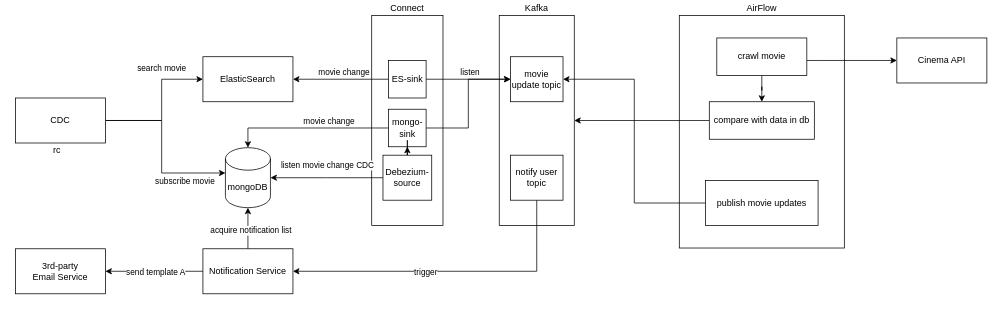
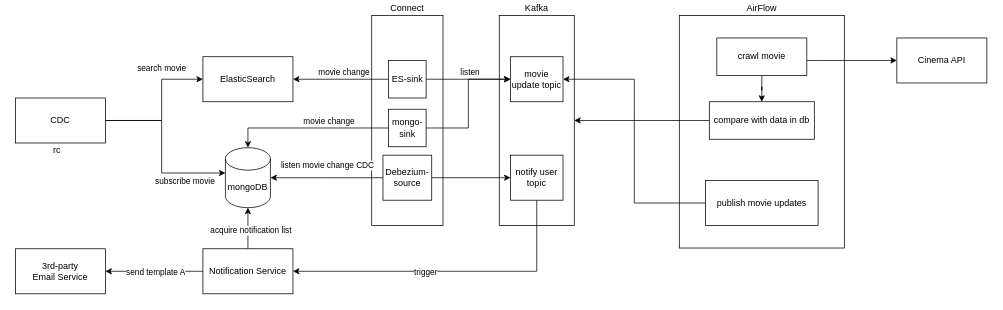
  <mxCell id="0" />
  <mxCell id="1" parent="0" />
  <mxCell id="2" value="AirFlow" style="rounded=0;whiteSpace=wrap;html=1;labelPosition=center;verticalLabelPosition=top;align=center;verticalAlign=bottom;" parent="1" vertex="1"><mxGeometry x="905" y="20" width="220" height="310" as="geometry" /></mxCell>
  <mxCell id="3" value="Kafka" style="rounded=0;whiteSpace=wrap;html=1;labelPosition=center;verticalLabelPosition=top;align=center;verticalAlign=bottom;" parent="1" vertex="1"><mxGeometry x="665" y="20" width="100" height="280" as="geometry" /></mxCell>
  <mxCell id="4" style="edgeStyle=orthogonalEdgeStyle;rounded=0;orthogonalLoop=1;jettySize=auto;html=1;entryX=0;entryY=0.5;entryDx=0;entryDy=0;" parent="1" source="6" target="8" edge="1"><mxGeometry relative="1" as="geometry"><Array as="points"><mxPoint x="1095" y="80" /><mxPoint x="1095" y="80" /></Array></mxGeometry></mxCell>
  <mxCell id="5" style="edgeStyle=orthogonalEdgeStyle;rounded=0;orthogonalLoop=1;jettySize=auto;html=1;" edge="1" parent="1" source="6" target="41"><mxGeometry relative="1" as="geometry" /></mxCell>
  <mxCell id="6" value="crawl movie" style="rounded=0;whiteSpace=wrap;html=1;labelPosition=center;verticalLabelPosition=middle;align=center;verticalAlign=middle;" parent="1" vertex="1"><mxGeometry x="955" y="50" width="120" height="50" as="geometry" /></mxCell>
  <mxCell id="7" value="ElasticSearch" style="rounded=0;whiteSpace=wrap;html=1;" parent="1" vertex="1"><mxGeometry x="270" y="75" width="120" height="60" as="geometry" /></mxCell>
  <mxCell id="8" value="Cinema API" style="rounded=0;whiteSpace=wrap;html=1;" parent="1" vertex="1"><mxGeometry x="1195" y="50" width="120" height="60" as="geometry" /></mxCell>
  <mxCell id="9" style="edgeStyle=orthogonalEdgeStyle;rounded=0;orthogonalLoop=1;jettySize=auto;html=1;" parent="1" source="13" target="30" edge="1"><mxGeometry relative="1" as="geometry"><mxPoint x="270" y="237.5" as="targetPoint" /><Array as="points"><mxPoint x="215" y="160" /><mxPoint x="215" y="230" /></Array></mxGeometry></mxCell>
  <mxCell id="10" value="subscribe movie" style="edgeLabel;html=1;align=center;verticalAlign=middle;resizable=0;points=[];" parent="9" vertex="1" connectable="0"><mxGeometry x="0.454" y="-2" relative="1" as="geometry"><mxPoint x="8" y="8" as="offset" /></mxGeometry></mxCell>
  <mxCell id="11" style="edgeStyle=orthogonalEdgeStyle;rounded=0;orthogonalLoop=1;jettySize=auto;html=1;entryX=0;entryY=0.5;entryDx=0;entryDy=0;" parent="1" source="13" target="7" edge="1"><mxGeometry relative="1" as="geometry"><Array as="points"><mxPoint x="215" y="160" /><mxPoint x="215" y="105" /></Array></mxGeometry></mxCell>
  <mxCell id="12" value="search movie" style="edgeLabel;html=1;align=center;verticalAlign=middle;resizable=0;points=[];" parent="11" vertex="1" connectable="0"><mxGeometry x="0.578" y="-1" relative="1" as="geometry"><mxPoint x="-17" y="-16" as="offset" /></mxGeometry></mxCell>
  <mxCell id="13" value="CDC" style="rounded=0;whiteSpace=wrap;html=1;" parent="1" vertex="1"><mxGeometry x="20" y="130" width="120" height="60" as="geometry" /></mxCell>
  <mxCell id="14" style="edgeStyle=orthogonalEdgeStyle;rounded=0;orthogonalLoop=1;jettySize=auto;html=1;" parent="1" source="18" target="30" edge="1"><mxGeometry relative="1" as="geometry" /></mxCell>
  <mxCell id="15" value="acquire notification list" style="edgeLabel;html=1;align=center;verticalAlign=middle;resizable=0;points=[];" parent="14" vertex="1" connectable="0"><mxGeometry x="-0.093" y="-3" relative="1" as="geometry"><mxPoint as="offset" /></mxGeometry></mxCell>
  <mxCell id="16" style="edgeStyle=orthogonalEdgeStyle;rounded=0;orthogonalLoop=1;jettySize=auto;html=1;entryX=1;entryY=0.5;entryDx=0;entryDy=0;" parent="1" source="18" target="39" edge="1"><mxGeometry relative="1" as="geometry" /></mxCell>
  <mxCell id="17" value="send template A" style="edgeLabel;html=1;align=center;verticalAlign=middle;resizable=0;points=[];" parent="16" vertex="1" connectable="0"><mxGeometry x="0.097" y="-3" relative="1" as="geometry"><mxPoint x="7" y="3" as="offset" /></mxGeometry></mxCell>
  <mxCell id="18" value="Notification Service" style="rounded=0;whiteSpace=wrap;html=1;" parent="1" vertex="1"><mxGeometry x="270" y="331" width="120" height="60" as="geometry" /></mxCell>
  <mxCell id="19" value="Connect" style="rounded=0;whiteSpace=wrap;html=1;labelPosition=center;verticalLabelPosition=top;align=center;verticalAlign=bottom;" parent="1" vertex="1"><mxGeometry x="495" y="20" width="95" height="280" as="geometry" /></mxCell>
  <mxCell id="20" style="edgeStyle=orthogonalEdgeStyle;rounded=0;orthogonalLoop=1;jettySize=auto;html=1;entryX=1;entryY=0.5;entryDx=0;entryDy=0;" parent="1" source="24" target="7" edge="1"><mxGeometry relative="1" as="geometry" /></mxCell>
  <mxCell id="21" value="movie change" style="edgeLabel;html=1;align=center;verticalAlign=middle;resizable=0;points=[];" parent="20" vertex="1" connectable="0"><mxGeometry x="0.12" y="2" relative="1" as="geometry"><mxPoint x="11" y="-12" as="offset" /></mxGeometry></mxCell>
  <mxCell id="22" style="edgeStyle=orthogonalEdgeStyle;rounded=0;orthogonalLoop=1;jettySize=auto;html=1;entryX=0;entryY=0.5;entryDx=0;entryDy=0;" parent="1" source="24" target="29" edge="1"><mxGeometry relative="1" as="geometry" /></mxCell>
  <mxCell id="23" value="listen" style="edgeLabel;html=1;align=center;verticalAlign=middle;resizable=0;points=[];" parent="22" vertex="1" connectable="0"><mxGeometry x="-0.12" y="2" relative="1" as="geometry"><mxPoint x="8" y="-8" as="offset" /></mxGeometry></mxCell>
  <mxCell id="24" value="ES-sink" style="rounded=0;whiteSpace=wrap;html=1;" parent="1" vertex="1"><mxGeometry x="517.5" y="80" width="50" height="50" as="geometry" /></mxCell>
  <mxCell id="25" style="edgeStyle=orthogonalEdgeStyle;rounded=0;orthogonalLoop=1;jettySize=auto;html=1;entryX=0;entryY=0.5;entryDx=0;entryDy=0;" parent="1" source="28" target="29" edge="1"><mxGeometry relative="1" as="geometry" /></mxCell>
  <mxCell id="26" style="edgeStyle=orthogonalEdgeStyle;rounded=0;orthogonalLoop=1;jettySize=auto;html=1;entryX=0.5;entryY=0;entryDx=0;entryDy=0;entryPerimeter=0;" parent="1" source="28" target="30" edge="1"><mxGeometry relative="1" as="geometry" /></mxCell>
  <mxCell id="27" value="movie change" style="edgeLabel;html=1;align=center;verticalAlign=middle;resizable=0;points=[];" parent="26" vertex="1" connectable="0"><mxGeometry x="-0.255" y="-3" relative="1" as="geometry"><mxPoint y="-7" as="offset" /></mxGeometry></mxCell>
  <mxCell id="28" value="mongo-sink" style="rounded=0;whiteSpace=wrap;html=1;" parent="1" vertex="1"><mxGeometry x="517.5" y="145" width="50" height="50" as="geometry" /></mxCell>
  <mxCell id="29" value="movie update topic" style="rounded=0;whiteSpace=wrap;html=1;" parent="1" vertex="1"><mxGeometry x="680" y="75" width="70" height="60" as="geometry" /></mxCell>
  <mxCell id="30" value="mongoDB" style="shape=cylinder3;whiteSpace=wrap;html=1;boundedLbl=1;backgroundOutline=1;size=15;" parent="1" vertex="1"><mxGeometry x="300" y="196.25" width="60" height="80" as="geometry" /></mxCell>
- <mxCell id="31" style="edgeStyle=orthogonalEdgeStyle;rounded=0;orthogonalLoop=1;jettySize=auto;html=1;" parent="1" source="33" target="28" edge="1"><mxGeometry relative="1" as="geometry" /></mxCell>
+ <mxCell id="31" style="edgeStyle=orthogonalEdgeStyle;rounded=0;orthogonalLoop=1;jettySize=auto;html=1;entryX=0;entryY=0.5;entryDx=0;entryDy=0;" parent="1" source="33" target="36" edge="1"><mxGeometry relative="1" as="geometry" /></mxCell>
  <mxCell id="32" value="listen movie change CDC" style="edgeStyle=orthogonalEdgeStyle;rounded=0;orthogonalLoop=1;jettySize=auto;html=1;" parent="1" source="33" target="30" edge="1"><mxGeometry y="-16" relative="1" as="geometry"><Array as="points"><mxPoint x="435" y="236" /><mxPoint x="435" y="236" /></Array><mxPoint x="1" as="offset" /></mxGeometry></mxCell>
  <mxCell id="33" value="Debezium-source" style="rounded=0;whiteSpace=wrap;html=1;" parent="1" vertex="1"><mxGeometry x="510" y="206.25" width="65" height="60" as="geometry" /></mxCell>
  <mxCell id="34" style="edgeStyle=orthogonalEdgeStyle;rounded=0;orthogonalLoop=1;jettySize=auto;html=1;entryX=1;entryY=0.5;entryDx=0;entryDy=0;" parent="1" source="36" target="18" edge="1"><mxGeometry relative="1" as="geometry"><Array as="points"><mxPoint x="715" y="361" /></Array></mxGeometry></mxCell>
  <mxCell id="35" value="trigger" style="edgeLabel;html=1;align=center;verticalAlign=middle;resizable=0;points=[];" parent="34" vertex="1" connectable="0"><mxGeometry x="0.28" y="4" relative="1" as="geometry"><mxPoint x="26" y="-4" as="offset" /></mxGeometry></mxCell>
  <mxCell id="36" value="notify user topic" style="rounded=0;whiteSpace=wrap;html=1;" parent="1" vertex="1"><mxGeometry x="680" y="206.25" width="70" height="60" as="geometry" /></mxCell>
  <mxCell id="37" style="edgeStyle=orthogonalEdgeStyle;rounded=0;orthogonalLoop=1;jettySize=auto;html=1;entryX=1;entryY=0.5;entryDx=0;entryDy=0;" parent="1" source="38" target="29" edge="1"><mxGeometry relative="1" as="geometry" /></mxCell>
  <mxCell id="38" value="publish movie updates" style="rounded=0;whiteSpace=wrap;html=1;" parent="1" vertex="1"><mxGeometry x="940" y="240" width="150" height="60" as="geometry" /></mxCell>
  <mxCell id="39" value="3rd-party&lt;br&gt;Email Service" style="rounded=0;whiteSpace=wrap;html=1;" parent="1" vertex="1"><mxGeometry x="20" y="331" width="120" height="60" as="geometry" /></mxCell>
  <mxCell id="40" style="edgeStyle=orthogonalEdgeStyle;rounded=0;orthogonalLoop=1;jettySize=auto;html=1;" edge="1" parent="1" source="41" target="3"><mxGeometry relative="1" as="geometry" /></mxCell>
  <mxCell id="41" value="compare with data in db" style="rounded=0;whiteSpace=wrap;html=1;labelPosition=center;verticalLabelPosition=middle;align=center;verticalAlign=middle;" vertex="1" parent="1"><mxGeometry x="945" y="135" width="140" height="50" as="geometry" /></mxCell>
  <mxCell id="42" value="rc" style="text;html=1;resizable=0;autosize=1;align=center;verticalAlign=middle;points=[];fillColor=none;strokeColor=none;rounded=0;" vertex="1" parent="1"><mxGeometry x="60" y="185" width="30" height="30" as="geometry" /></mxCell>
